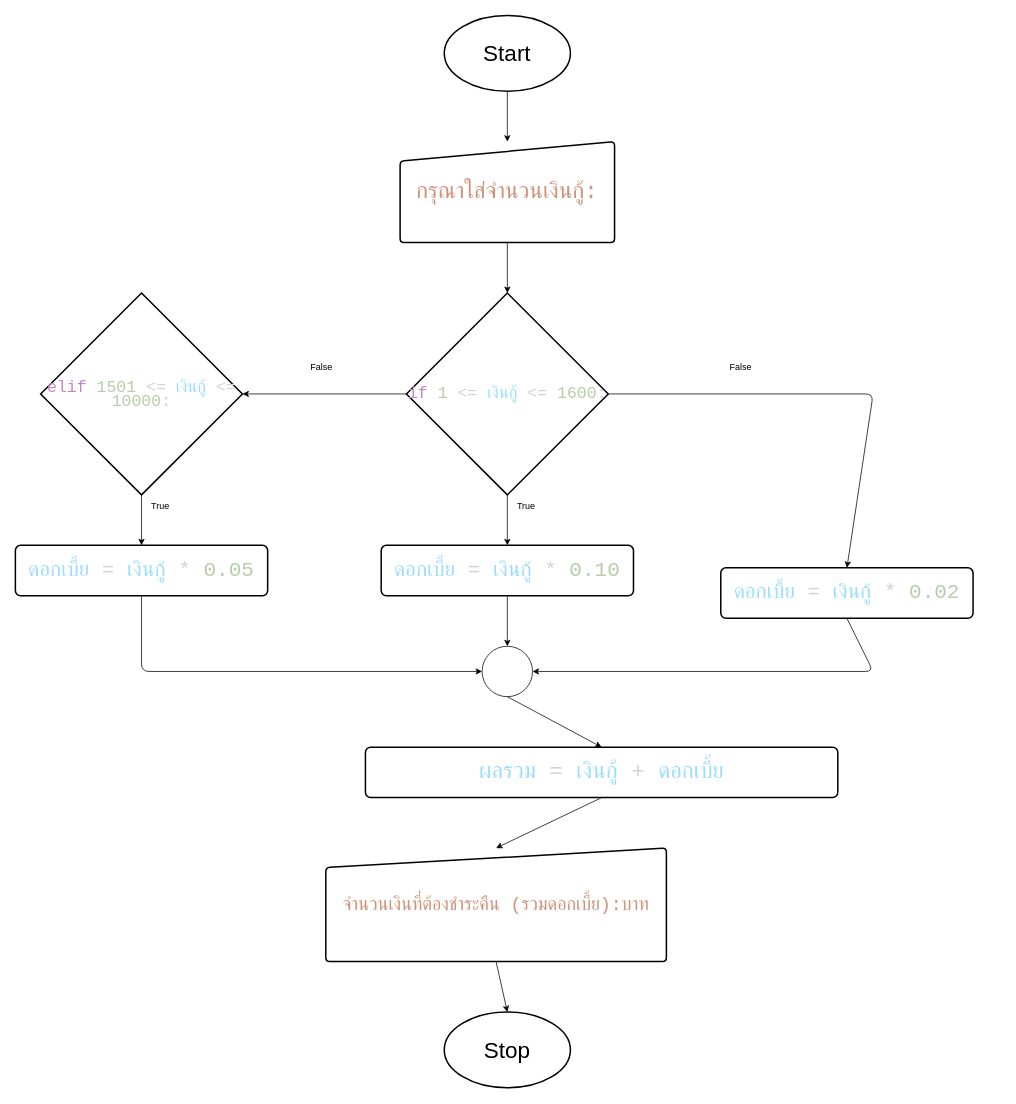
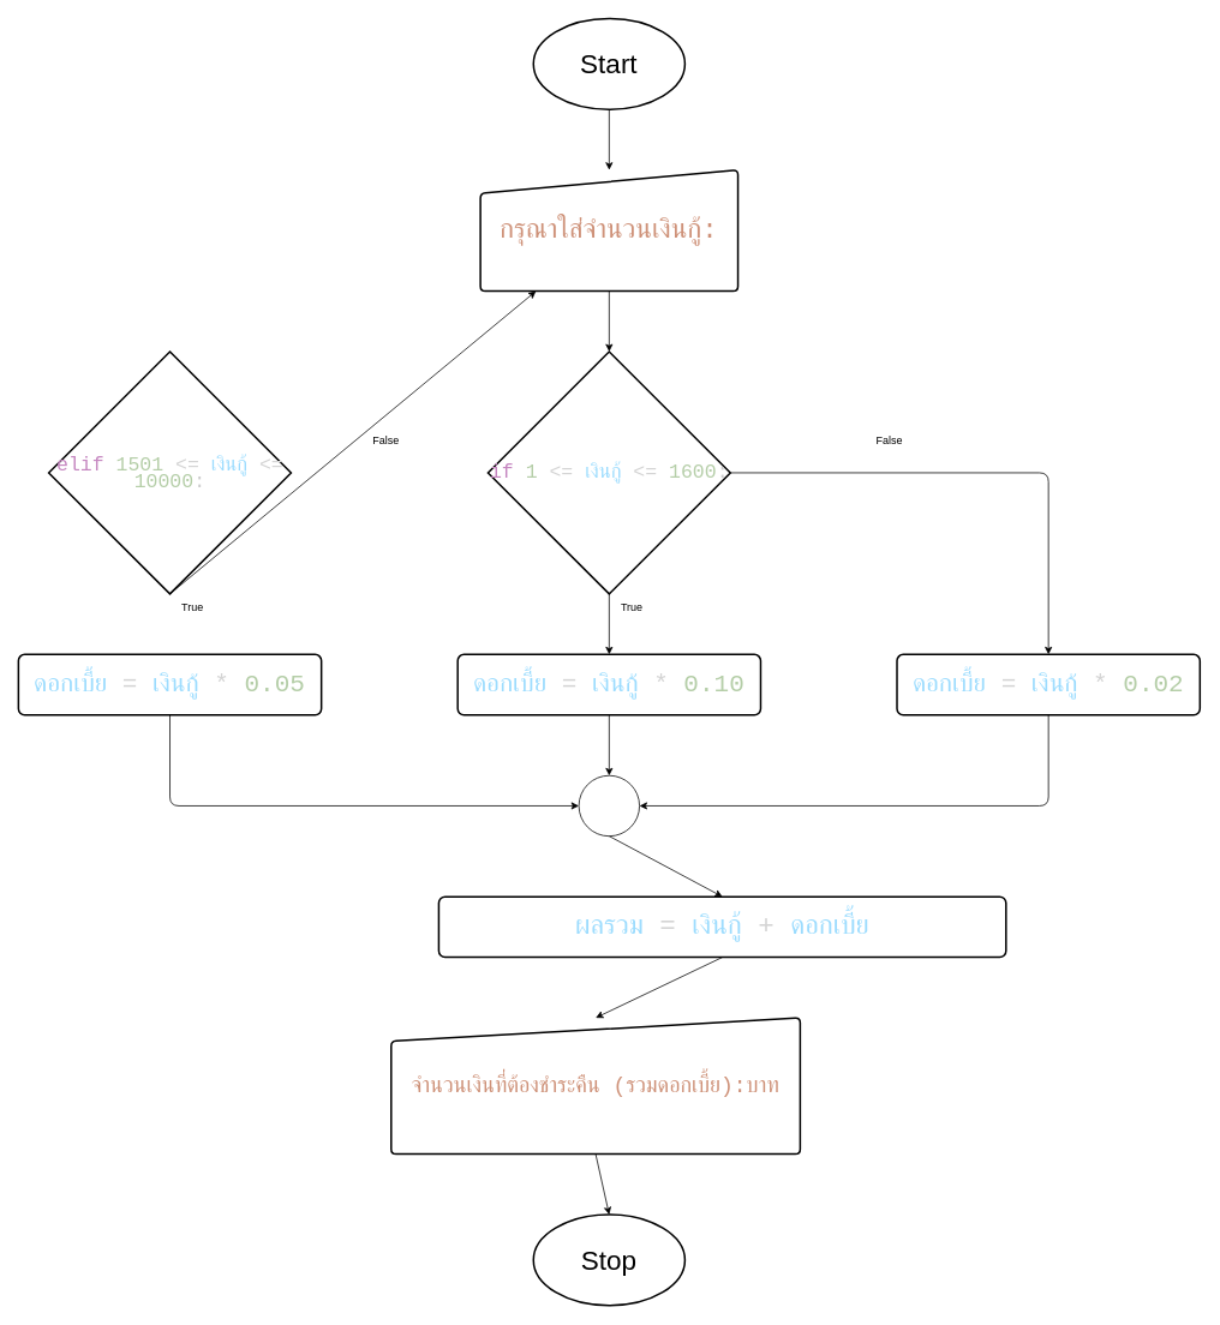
  <mxCell id="0" />
  <mxCell id="1" parent="0" />
  <mxCell id="2" value="" style="group;aspect=fixed;fontSize=18;" vertex="1" connectable="0" parent="1"><mxGeometry x="20" y="20" width="1312.24" height="1430" as="geometry" /></mxCell>
  <mxCell id="3" value="Start" style="strokeWidth=2;html=1;shape=mxgraph.flowchart.start_1;whiteSpace=wrap;fontSize=30;" vertex="1" parent="2"><mxGeometry x="572.002" width="168.236" height="100.941" as="geometry" /></mxCell>
  <mxCell id="4" value="&lt;div style=&quot;color: rgb(204, 204, 204); font-family: Consolas, &amp;quot;Courier New&amp;quot;, monospace; font-size: 30px; line-height: 19px;&quot;&gt;&lt;span style=&quot;color: rgb(206, 145, 120); font-size: 30px;&quot;&gt;กรุณาใส่จำนวนเงินกู้: &lt;/span&gt;&lt;/div&gt;" style="html=1;strokeWidth=2;shape=manualInput;whiteSpace=wrap;rounded=1;size=26;arcSize=11;fontSize=30;" vertex="1" parent="2"><mxGeometry x="513.119" y="168.235" width="286.001" height="134.588" as="geometry" /></mxCell>
  <mxCell id="5" style="edgeStyle=none;html=1;exitX=0.5;exitY=1;exitDx=0;exitDy=0;exitPerimeter=0;entryX=0.5;entryY=0;entryDx=0;entryDy=0;" edge="1" parent="2" source="3" target="4"><mxGeometry relative="1" as="geometry" /></mxCell>
  <mxCell id="6" value="&lt;div style=&quot;color: rgb(204, 204, 204); font-family: Consolas, &amp;quot;Courier New&amp;quot;, monospace; font-size: 22px; line-height: 19px;&quot;&gt;&lt;span style=&quot;color: rgb(197, 134, 192); font-size: 22px;&quot;&gt;if&lt;/span&gt; &lt;span style=&quot;color: rgb(181, 206, 168); font-size: 22px;&quot;&gt;1&lt;/span&gt; &lt;span style=&quot;color: rgb(212, 212, 212); font-size: 22px;&quot;&gt;&amp;lt;=&lt;/span&gt; &lt;span style=&quot;color: rgb(156, 220, 254); font-size: 22px;&quot;&gt;เงินกู้&lt;/span&gt; &lt;span style=&quot;color: rgb(212, 212, 212); font-size: 22px;&quot;&gt;&amp;lt;=&lt;/span&gt; &lt;span style=&quot;color: rgb(181, 206, 168); font-size: 22px;&quot;&gt;1600&lt;/span&gt;:&lt;/div&gt;" style="strokeWidth=2;html=1;shape=mxgraph.flowchart.decision;whiteSpace=wrap;labelBackgroundColor=none;fontSize=22;" vertex="1" parent="2"><mxGeometry x="521.531" y="370.118" width="269.177" height="269.176" as="geometry" /></mxCell>
  <mxCell id="7" style="edgeStyle=none;html=1;exitX=0.5;exitY=1;exitDx=0;exitDy=0;entryX=0.5;entryY=0;entryDx=0;entryDy=0;entryPerimeter=0;" edge="1" parent="2" source="4" target="6"><mxGeometry relative="1" as="geometry" /></mxCell>
  <mxCell id="8" value="&lt;div style=&quot;color: rgb(204, 204, 204); font-family: Consolas, &amp;quot;Courier New&amp;quot;, monospace; font-size: 28px; line-height: 19px;&quot;&gt;&lt;span style=&quot;color: rgb(156, 220, 254); font-size: 28px;&quot;&gt;ดอกเบี้ย&lt;/span&gt; &lt;span style=&quot;color: rgb(212, 212, 212); font-size: 28px;&quot;&gt;=&lt;/span&gt; &lt;span style=&quot;color: rgb(156, 220, 254); font-size: 28px;&quot;&gt;เงินกู้&lt;/span&gt; &lt;span style=&quot;color: rgb(212, 212, 212); font-size: 28px;&quot;&gt;*&lt;/span&gt; &lt;span style=&quot;color: rgb(181, 206, 168); font-size: 28px;&quot;&gt;0.10&lt;/span&gt;&lt;/div&gt;" style="rounded=1;whiteSpace=wrap;html=1;absoluteArcSize=1;arcSize=14;strokeWidth=2;labelBackgroundColor=none;fontSize=28;" vertex="1" parent="2"><mxGeometry x="487.884" y="706.588" width="336.472" height="67.294" as="geometry" /></mxCell>
  <mxCell id="9" style="edgeStyle=none;html=1;exitX=0.5;exitY=1;exitDx=0;exitDy=0;exitPerimeter=0;entryX=0.5;entryY=0;entryDx=0;entryDy=0;" edge="1" parent="2" source="6" target="8"><mxGeometry relative="1" as="geometry" /></mxCell>
  <mxCell id="10" value="&lt;div style=&quot;color: rgb(204, 204, 204); font-family: Consolas, &amp;quot;Courier New&amp;quot;, monospace; line-height: 19px; font-size: 22px;&quot;&gt;&lt;div style=&quot;line-height: 19px; font-size: 22px;&quot;&gt;&lt;span style=&quot;color: rgb(197, 134, 192); font-size: 22px;&quot;&gt;elif&lt;/span&gt; &lt;span style=&quot;color: rgb(181, 206, 168); font-size: 22px;&quot;&gt;1501&lt;/span&gt; &lt;span style=&quot;color: rgb(212, 212, 212); font-size: 22px;&quot;&gt;&amp;lt;=&lt;/span&gt; &lt;span style=&quot;color: rgb(156, 220, 254); font-size: 22px;&quot;&gt;เงินกู้&lt;/span&gt; &lt;span style=&quot;color: rgb(212, 212, 212); font-size: 22px;&quot;&gt;&amp;lt;=&lt;/span&gt; &lt;span style=&quot;color: rgb(181, 206, 168); font-size: 22px;&quot;&gt;10000&lt;/span&gt;:&lt;/div&gt;&lt;/div&gt;" style="strokeWidth=2;html=1;shape=mxgraph.flowchart.decision;whiteSpace=wrap;labelBackgroundColor=none;fontSize=22;" vertex="1" parent="2"><mxGeometry x="33.647" y="370.118" width="269.177" height="269.176" as="geometry" /></mxCell>
- <mxCell id="11" style="edgeStyle=none;html=1;exitX=0;exitY=0.5;exitDx=0;exitDy=0;exitPerimeter=0;entryX=1;entryY=0.5;entryDx=0;entryDy=0;entryPerimeter=0;fontSize=12;" edge="1" parent="2" source="6" target="10"><mxGeometry relative="1" as="geometry" /></mxCell>
  <mxCell id="12" value="&lt;div style=&quot;color: rgb(204, 204, 204); font-family: Consolas, &amp;quot;Courier New&amp;quot;, monospace; font-size: 28px; line-height: 19px;&quot;&gt;&lt;div style=&quot;line-height: 19px; font-size: 28px;&quot;&gt;&lt;div style=&quot;font-size: 28px;&quot;&gt;&lt;span style=&quot;color: rgb(156, 220, 254); font-size: 28px;&quot;&gt;ดอกเบี้ย&lt;/span&gt; &lt;span style=&quot;color: rgb(212, 212, 212); font-size: 28px;&quot;&gt;=&lt;/span&gt; &lt;span style=&quot;color: rgb(156, 220, 254); font-size: 28px;&quot;&gt;เงินกู้&lt;/span&gt; &lt;span style=&quot;color: rgb(212, 212, 212); font-size: 28px;&quot;&gt;*&lt;/span&gt; &lt;span style=&quot;color: rgb(181, 206, 168); font-size: 28px;&quot;&gt;0.05&lt;/span&gt;&lt;/div&gt;&lt;div style=&quot;background-color: rgb(31, 31, 31); font-size: 28px;&quot;&gt;&lt;span style=&quot;color: rgb(197, 134, 192); font-size: 28px;&quot;&gt;&lt;/span&gt;&lt;/div&gt;&lt;/div&gt;&lt;/div&gt;" style="rounded=1;whiteSpace=wrap;html=1;absoluteArcSize=1;arcSize=14;strokeWidth=2;labelBackgroundColor=none;fontSize=28;" vertex="1" parent="2"><mxGeometry y="706.588" width="336.472" height="67.294" as="geometry" /></mxCell>
- <mxCell id="13" style="edgeStyle=none;html=1;exitX=0.5;exitY=1;exitDx=0;exitDy=0;exitPerimeter=0;entryX=0.5;entryY=0;entryDx=0;entryDy=0;fontSize=12;" edge="1" parent="2" source="10" target="12"><mxGeometry relative="1" as="geometry" /></mxCell>
- <mxCell id="14" value="&lt;div style=&quot;color: rgb(204, 204, 204); font-family: Consolas, &amp;quot;Courier New&amp;quot;, monospace; font-size: 28px; line-height: 19px;&quot;&gt;&lt;div style=&quot;line-height: 19px; font-size: 28px;&quot;&gt;&lt;span style=&quot;color: rgb(156, 220, 254); font-size: 28px;&quot;&gt;ดอกเบี้ย&lt;/span&gt; &lt;span style=&quot;color: rgb(212, 212, 212); font-size: 28px;&quot;&gt;=&lt;/span&gt; &lt;span style=&quot;color: rgb(156, 220, 254); font-size: 28px;&quot;&gt;เงินกู้&lt;/span&gt; &lt;span style=&quot;color: rgb(212, 212, 212); font-size: 28px;&quot;&gt;*&lt;/span&gt; &lt;span style=&quot;color: rgb(181, 206, 168); font-size: 28px;&quot;&gt;0.02&lt;/span&gt;&lt;/div&gt;&lt;/div&gt;" style="rounded=1;whiteSpace=wrap;html=1;absoluteArcSize=1;arcSize=14;strokeWidth=2;labelBackgroundColor=none;fontSize=28;" vertex="1" parent="2"><mxGeometry x="940.768" y="736.588" width="336.472" height="67.294" as="geometry" /></mxCell>
+ <mxCell id="13" style="edgeStyle=none;html=1;exitX=0.5;exitY=1;exitDx=0;exitDy=0;exitPerimeter=0;fontSize=12;" edge="1" parent="2" source="10" target="4"><mxGeometry relative="1" as="geometry" /></mxCell>
+ <mxCell id="14" value="&lt;div style=&quot;color: rgb(204, 204, 204); font-family: Consolas, &amp;quot;Courier New&amp;quot;, monospace; font-size: 28px; line-height: 19px;&quot;&gt;&lt;div style=&quot;line-height: 19px; font-size: 28px;&quot;&gt;&lt;span style=&quot;color: rgb(156, 220, 254); font-size: 28px;&quot;&gt;ดอกเบี้ย&lt;/span&gt; &lt;span style=&quot;color: rgb(212, 212, 212); font-size: 28px;&quot;&gt;=&lt;/span&gt; &lt;span style=&quot;color: rgb(156, 220, 254); font-size: 28px;&quot;&gt;เงินกู้&lt;/span&gt; &lt;span style=&quot;color: rgb(212, 212, 212); font-size: 28px;&quot;&gt;*&lt;/span&gt; &lt;span style=&quot;color: rgb(181, 206, 168); font-size: 28px;&quot;&gt;0.02&lt;/span&gt;&lt;/div&gt;&lt;/div&gt;" style="rounded=1;whiteSpace=wrap;html=1;absoluteArcSize=1;arcSize=14;strokeWidth=2;labelBackgroundColor=none;fontSize=28;" vertex="1" parent="2"><mxGeometry x="975.768" y="706.588" width="336.472" height="67.294" as="geometry" /></mxCell>
  <mxCell id="15" style="edgeStyle=none;html=1;exitX=1;exitY=0.5;exitDx=0;exitDy=0;exitPerimeter=0;entryX=0.5;entryY=0;entryDx=0;entryDy=0;fontSize=12;" edge="1" parent="2" source="6" target="14"><mxGeometry relative="1" as="geometry"><Array as="points"><mxPoint x="1144.004" y="504.706" /></Array></mxGeometry></mxCell>
  <mxCell id="16" value="" style="verticalLabelPosition=bottom;verticalAlign=top;html=1;shape=mxgraph.flowchart.on-page_reference;labelBackgroundColor=none;fontSize=12;" vertex="1" parent="2"><mxGeometry x="622.473" y="841.176" width="67.294" height="67.294" as="geometry" /></mxCell>
  <mxCell id="17" style="edgeStyle=none;html=1;exitX=0.5;exitY=1;exitDx=0;exitDy=0;entryX=0.5;entryY=0;entryDx=0;entryDy=0;entryPerimeter=0;fontSize=12;" edge="1" parent="2" source="8" target="16"><mxGeometry relative="1" as="geometry" /></mxCell>
  <mxCell id="18" style="edgeStyle=none;html=1;exitX=0.5;exitY=1;exitDx=0;exitDy=0;entryX=0;entryY=0.5;entryDx=0;entryDy=0;entryPerimeter=0;fontSize=12;" edge="1" parent="2" source="12" target="16"><mxGeometry relative="1" as="geometry"><Array as="points"><mxPoint x="168.236" y="874.824" /></Array></mxGeometry></mxCell>
  <mxCell id="19" style="edgeStyle=none;html=1;exitX=0.5;exitY=1;exitDx=0;exitDy=0;entryX=1;entryY=0.5;entryDx=0;entryDy=0;entryPerimeter=0;fontSize=12;" edge="1" parent="2" source="14" target="16"><mxGeometry relative="1" as="geometry"><Array as="points"><mxPoint x="1144.004" y="874.824" /></Array></mxGeometry></mxCell>
  <mxCell id="20" value="&lt;div style=&quot;color: rgb(204, 204, 204); font-family: Consolas, &amp;quot;Courier New&amp;quot;, monospace; font-size: 30px; line-height: 19px;&quot;&gt;&lt;span style=&quot;color: rgb(156, 220, 254); font-size: 30px;&quot;&gt;ผลรวม&lt;/span&gt; &lt;span style=&quot;color: rgb(212, 212, 212); font-size: 30px;&quot;&gt;=&lt;/span&gt; &lt;span style=&quot;color: rgb(156, 220, 254); font-size: 30px;&quot;&gt;เงินกู้&lt;/span&gt; &lt;span style=&quot;color: rgb(212, 212, 212); font-size: 30px;&quot;&gt;+&lt;/span&gt; &lt;span style=&quot;color: rgb(156, 220, 254); font-size: 30px;&quot;&gt;ดอกเบี้ย&lt;/span&gt;&lt;/div&gt;" style="rounded=1;whiteSpace=wrap;html=1;absoluteArcSize=1;arcSize=14;strokeWidth=2;labelBackgroundColor=none;fontSize=30;" vertex="1" parent="2"><mxGeometry x="466.855" y="975.765" width="630" height="67.294" as="geometry" /></mxCell>
  <mxCell id="21" style="edgeStyle=none;html=1;exitX=0.5;exitY=1;exitDx=0;exitDy=0;exitPerimeter=0;entryX=0.5;entryY=0;entryDx=0;entryDy=0;fontSize=12;" edge="1" parent="2" source="16" target="20"><mxGeometry relative="1" as="geometry" /></mxCell>
  <mxCell id="22" value="&lt;div style=&quot;color: rgb(204, 204, 204); font-family: Consolas, &amp;quot;Courier New&amp;quot;, monospace; font-size: 24px; line-height: 19px;&quot;&gt;&lt;span style=&quot;color: rgb(206, 145, 120);&quot;&gt;จำนวนเงินที่ต้องชำระคืน (รวมดอกเบี้ย):&lt;/span&gt;&lt;span style=&quot;color: rgb(206, 145, 120);&quot;&gt;บาท&lt;/span&gt;&lt;/div&gt;" style="html=1;strokeWidth=2;shape=manualInput;whiteSpace=wrap;rounded=1;size=26;arcSize=11;labelBackgroundColor=none;fontSize=12;verticalAlign=middle;labelPosition=center;verticalLabelPosition=middle;align=center;" vertex="1" parent="2"><mxGeometry x="414.002" y="1110.353" width="454.237" height="151.412" as="geometry" /></mxCell>
  <mxCell id="23" style="edgeStyle=none;html=1;exitX=0.5;exitY=1;exitDx=0;exitDy=0;entryX=0.5;entryY=0;entryDx=0;entryDy=0;fontSize=12;" edge="1" parent="2" source="20" target="22"><mxGeometry relative="1" as="geometry" /></mxCell>
  <mxCell id="24" value="Stop" style="strokeWidth=2;html=1;shape=mxgraph.flowchart.start_1;whiteSpace=wrap;fontSize=30;" vertex="1" parent="2"><mxGeometry x="572.002" y="1329.059" width="168.236" height="100.941" as="geometry" /></mxCell>
  <mxCell id="25" style="edgeStyle=none;html=1;exitX=0.5;exitY=1;exitDx=0;exitDy=0;entryX=0.5;entryY=0;entryDx=0;entryDy=0;entryPerimeter=0;fontSize=12;" edge="1" parent="2" source="22" target="24"><mxGeometry relative="1" as="geometry" /></mxCell>
  <mxCell id="26" value="True" style="text;html=1;align=center;verticalAlign=middle;resizable=0;points=[];autosize=1;strokeColor=none;fillColor=none;fontSize=12;" vertex="1" parent="2"><mxGeometry x="656.12" y="639.294" width="50" height="30" as="geometry" /></mxCell>
  <mxCell id="27" value="False" style="text;html=1;align=center;verticalAlign=middle;resizable=0;points=[];autosize=1;strokeColor=none;fillColor=none;fontSize=12;" vertex="1" parent="2"><mxGeometry x="382.737" y="454.235" width="50" height="30" as="geometry" /></mxCell>
  <mxCell id="28" value="False" style="text;html=1;align=center;verticalAlign=middle;resizable=0;points=[];autosize=1;strokeColor=none;fillColor=none;fontSize=12;" vertex="1" parent="2"><mxGeometry x="942.121" y="454.235" width="50" height="30" as="geometry" /></mxCell>
  <mxCell id="29" value="True" style="text;html=1;align=center;verticalAlign=middle;resizable=0;points=[];autosize=1;strokeColor=none;fillColor=none;fontSize=12;" vertex="1" parent="2"><mxGeometry x="168.236" y="639.294" width="50" height="30" as="geometry" /></mxCell>
